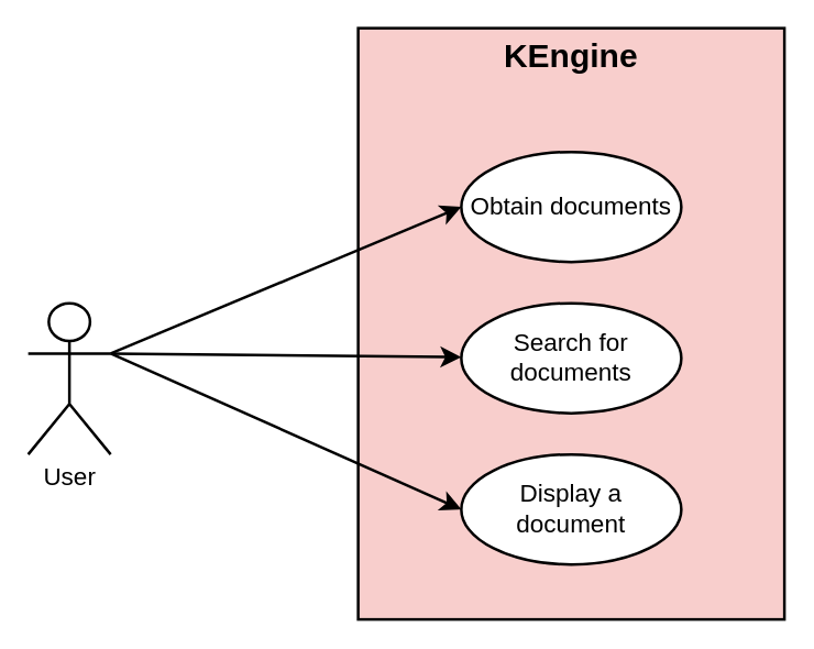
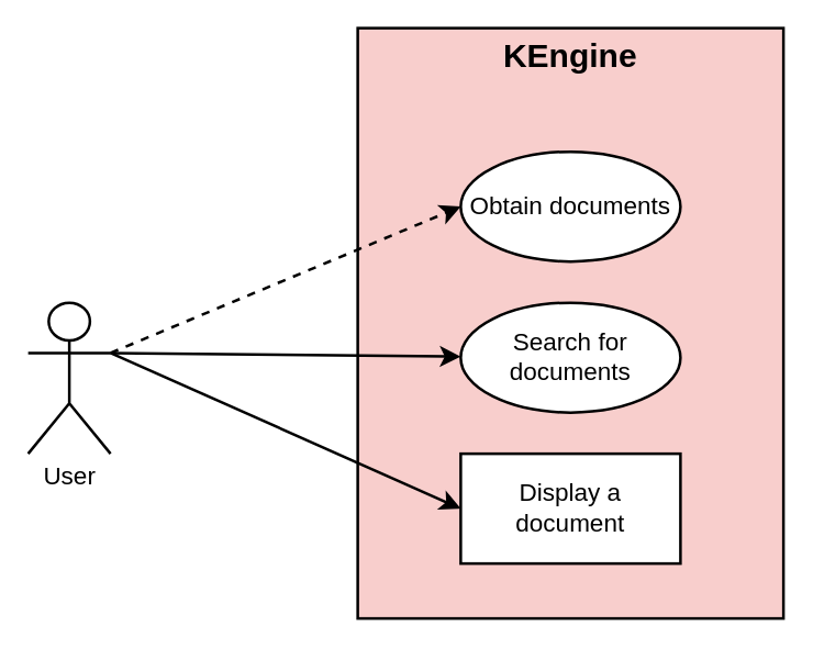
  <mxCell id="0" />
  <mxCell id="1" parent="0" />
  <mxCell id="2" value="KEngine" style="rounded=0;whiteSpace=wrap;html=1;fontSize=24;strokeWidth=2;verticalAlign=top;fontStyle=1;fillColor=#f8cecc;" vertex="1" parent="1"><mxGeometry x="260" y="20" width="310" height="430" as="geometry" /></mxCell>
- <mxCell id="3" style="edgeStyle=none;rounded=0;orthogonalLoop=1;jettySize=auto;html=1;exitX=1;exitY=0.333;exitDx=0;exitDy=0;exitPerimeter=0;entryX=0;entryY=0.5;entryDx=0;entryDy=0;fontSize=18;strokeWidth=2;endSize=9;" edge="1" parent="1" source="4" target="5"><mxGeometry relative="1" as="geometry" /></mxCell>
+ <mxCell id="3" style="edgeStyle=none;rounded=0;orthogonalLoop=1;jettySize=auto;html=1;exitX=1;exitY=0.333;exitDx=0;exitDy=0;exitPerimeter=0;entryX=0;entryY=0.5;entryDx=0;entryDy=0;fontSize=18;strokeWidth=2;endSize=9;dashed=1;" edge="1" parent="1" source="4" target="5"><mxGeometry relative="1" as="geometry" /></mxCell>
  <mxCell id="4" value="User" style="shape=umlActor;verticalLabelPosition=bottom;verticalAlign=top;html=1;fontSize=18;strokeWidth=2;" vertex="1" parent="1"><mxGeometry x="20" y="220" width="60" height="110" as="geometry" /></mxCell>
  <mxCell id="5" value="Obtain documents" style="ellipse;whiteSpace=wrap;html=1;fontSize=18;strokeWidth=2;verticalAlign=middle;" vertex="1" parent="1"><mxGeometry x="335" y="110" width="160" height="80" as="geometry" /></mxCell>
  <mxCell id="6" value="Search for documents" style="ellipse;whiteSpace=wrap;html=1;fontSize=18;strokeWidth=2;verticalAlign=middle;" vertex="1" parent="1"><mxGeometry x="335" y="220" width="160" height="80" as="geometry" /></mxCell>
- <mxCell id="7" value="Display a document" style="ellipse;whiteSpace=wrap;html=1;fontSize=18;strokeWidth=2;verticalAlign=middle;" vertex="1" parent="1"><mxGeometry x="335" y="330" width="160" height="80" as="geometry" /></mxCell>
+ <mxCell id="7" value="Display a document" style="whiteSpace=wrap;html=1;fontSize=18;strokeWidth=2;verticalAlign=middle;rounded=0;" vertex="1" parent="1"><mxGeometry x="335" y="330" width="160" height="80" as="geometry" /></mxCell>
  <mxCell id="8" style="edgeStyle=none;rounded=0;orthogonalLoop=1;jettySize=auto;html=1;exitX=1;exitY=0.333;exitDx=0;exitDy=0;exitPerimeter=0;fontSize=18;strokeWidth=2;endSize=9;" edge="1" parent="1" source="4" target="6"><mxGeometry relative="1" as="geometry"><mxPoint x="50" y="251.667" as="sourcePoint" /><mxPoint x="345" y="160" as="targetPoint" /></mxGeometry></mxCell>
  <mxCell id="9" style="edgeStyle=none;rounded=0;orthogonalLoop=1;jettySize=auto;html=1;exitX=1;exitY=0.333;exitDx=0;exitDy=0;exitPerimeter=0;fontSize=18;strokeWidth=2;endSize=9;entryX=0;entryY=0.5;entryDx=0;entryDy=0;" edge="1" parent="1" source="4" target="7"><mxGeometry relative="1" as="geometry"><mxPoint x="50" y="251.667" as="sourcePoint" /><mxPoint x="345.366" y="266.178" as="targetPoint" /></mxGeometry></mxCell>
